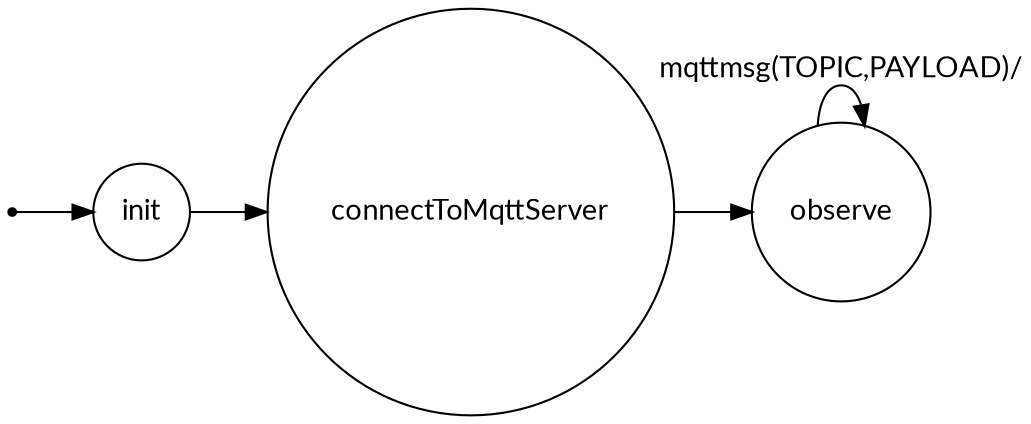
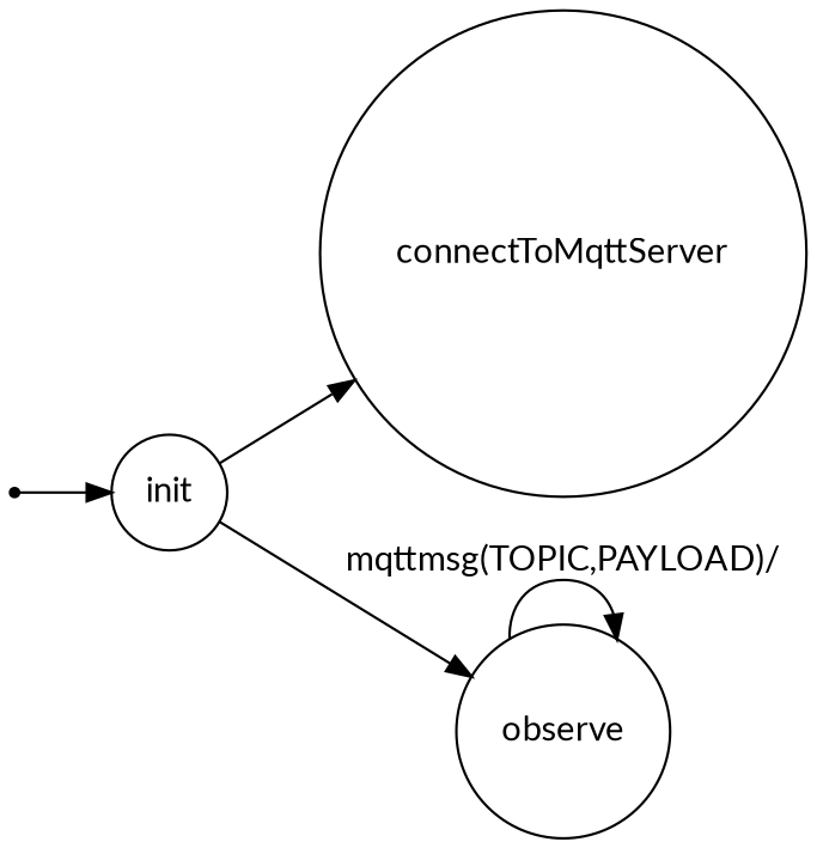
  digraph {
    fontname=Lato
    rankdir=LR
    node [fontname=Lato shape=circle]
    edge [fontname=Lato]
    iniziale [shape=point]
    init
    connectToMqttServer
    observe
    iniziale -> init
    init -> connectToMqttServer
-   connectToMqttServer -> observe
+   init -> observe
    observe -> observe [label="mqttmsg(TOPIC,PAYLOAD)/"]
  }
